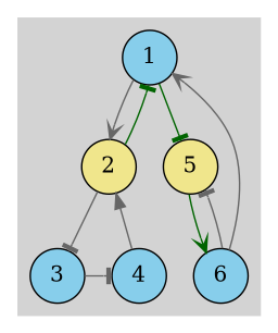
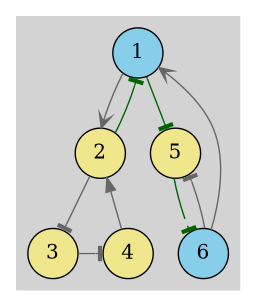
  digraph {
    node [fillcolor=skyblue shape=circle style=filled]
    edge [arrowhead=tee color=gray40]
    n1 [label=1]
    n2 [fillcolor=khaki label=2]
-   n3 [label=3]
-   n4 [label=4]
+   n3 [fillcolor=khaki label=3]
+   n4 [fillcolor=khaki label=4]
    n5 [fillcolor=khaki label=5]
    n6 [label=6]
    subgraph cluster_1 {
      color=lightgrey
      style=filled
      n1
      n2
      n3
      n4
      n5
      n6
    }
    n1 -> n2 [arrowhead=vee]
    n1 -> n5 [color=darkgreen]
    n2 -> n1 [color=darkgreen constraint=false]
    n2 -> n3
    n2 -> n4 [dir=back arrowhead=""]
    n3 -> n4 [constraint=false]
-   n5 -> n6 [arrowhead=vee color=darkgreen]
+   n5 -> n6 [color=darkgreen]
    n6 -> n1 [arrowhead=vee constraint=false]
    n6 -> n5
  }
